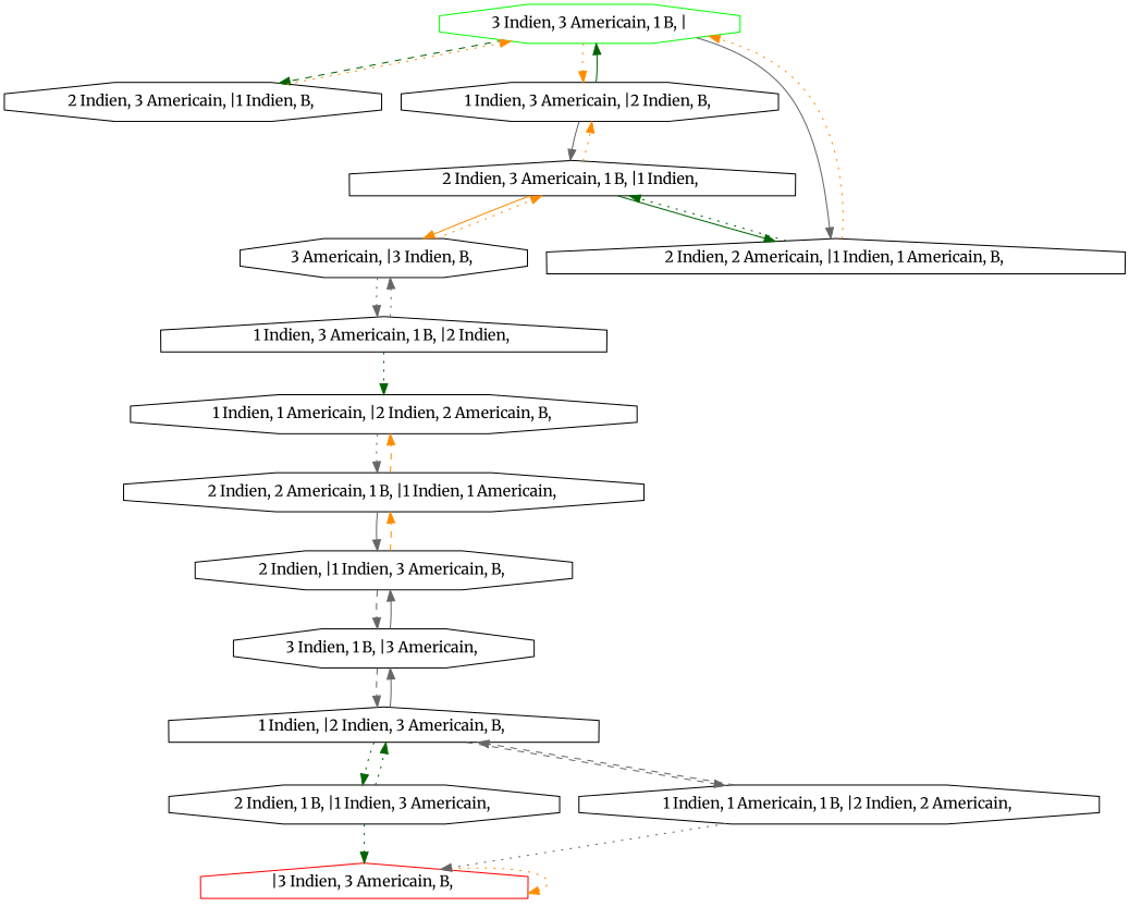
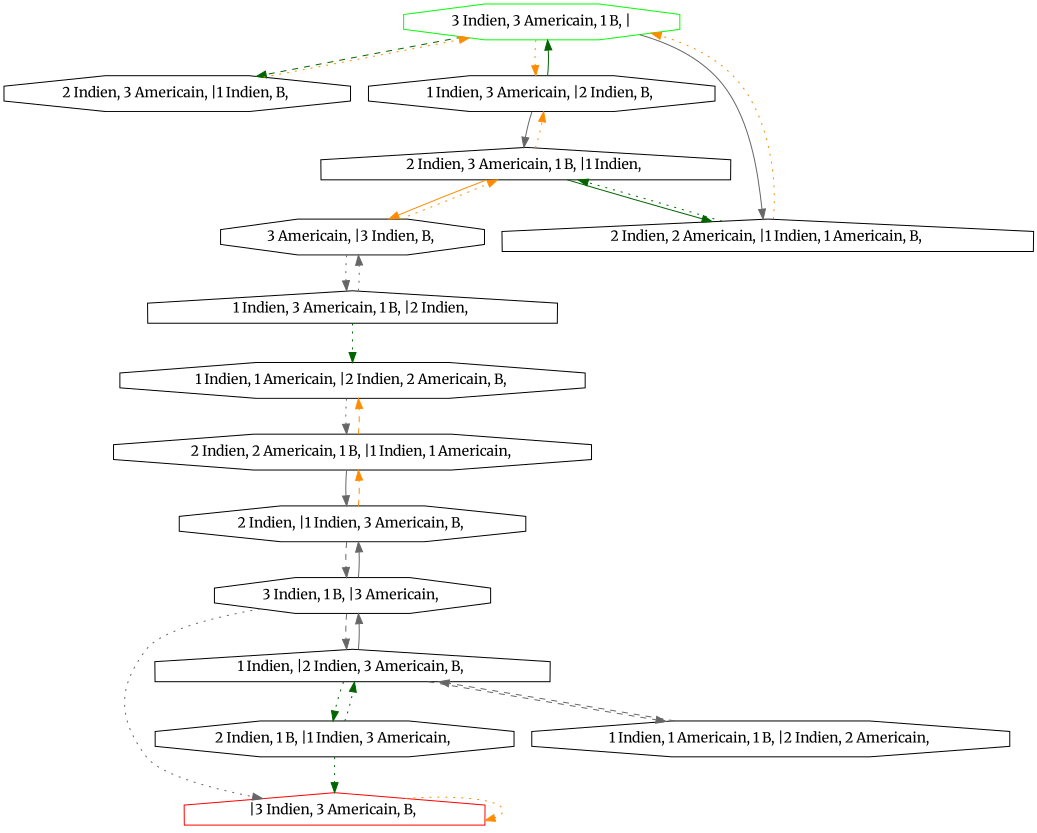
  digraph {
    fontname=Merriweather
    node [fontname=Merriweather shape=octagon]
    edge [color=gray40 fontname=Merriweather style=dotted]
    n1 [color=green label="3 Indien, 3 Americain, 1 B, |"]
    "2 Indien, 3 Americain, |1 Indien, B, "
    "1 Indien, 3 Americain, |2 Indien, B, "
    "2 Indien, 2 Americain, |1 Indien, 1 Americain, B, " [shape=house]
    "2 Indien, 3 Americain, 1 B, |1 Indien, " [shape=house]
    n6 [color=red label="|3 Indien, 3 Americain, B, " shape=house]
    "3 Americain, |3 Indien, B, "
    "1 Indien, 3 Americain, 1 B, |2 Indien, " [shape=house]
    "1 Indien, 1 Americain, |2 Indien, 2 Americain, B, "
    "2 Indien, 2 Americain, 1 B, |1 Indien, 1 Americain, "
    "2 Indien, |1 Indien, 3 Americain, B, "
    "3 Indien, 1 B, |3 Americain, "
    "1 Indien, |2 Indien, 3 Americain, B, " [shape=house]
    "2 Indien, 1 B, |1 Indien, 3 Americain, "
    "1 Indien, 1 Americain, 1 B, |2 Indien, 2 Americain, "
    n1 -> "2 Indien, 3 Americain, |1 Indien, B, " [color=darkgreen style=dashed]
    n1 -> "1 Indien, 3 Americain, |2 Indien, B, " [color=darkorange]
    n1 -> "2 Indien, 2 Americain, |1 Indien, 1 Americain, B, " [style=solid]
    "2 Indien, 3 Americain, |1 Indien, B, " -> n1 [color=darkorange]
    "1 Indien, 3 Americain, |2 Indien, B, " -> n1 [color=darkgreen style=solid]
    "1 Indien, 3 Americain, |2 Indien, B, " -> "2 Indien, 3 Americain, 1 B, |1 Indien, " [style=solid]
    "2 Indien, 2 Americain, |1 Indien, 1 Americain, B, " -> n1 [color=darkorange]
    "2 Indien, 2 Americain, |1 Indien, 1 Americain, B, " -> "2 Indien, 3 Americain, 1 B, |1 Indien, " [color=darkgreen]
    "2 Indien, 3 Americain, 1 B, |1 Indien, " -> "1 Indien, 3 Americain, |2 Indien, B, " [color=darkorange]
    "2 Indien, 3 Americain, 1 B, |1 Indien, " -> "2 Indien, 2 Americain, |1 Indien, 1 Americain, B, " [color=darkgreen style=solid]
    "2 Indien, 3 Americain, 1 B, |1 Indien, " -> "3 Americain, |3 Indien, B, " [color=darkorange style=solid]
    n6 -> n6 [color=darkorange]
    "3 Americain, |3 Indien, B, " -> "2 Indien, 3 Americain, 1 B, |1 Indien, " [color=darkorange]
    "3 Americain, |3 Indien, B, " -> "1 Indien, 3 Americain, 1 B, |2 Indien, "
    "1 Indien, 3 Americain, 1 B, |2 Indien, " -> "3 Americain, |3 Indien, B, "
    "1 Indien, 3 Americain, 1 B, |2 Indien, " -> "1 Indien, 1 Americain, |2 Indien, 2 Americain, B, " [color=darkgreen]
    "1 Indien, 1 Americain, |2 Indien, 2 Americain, B, " -> "2 Indien, 2 Americain, 1 B, |1 Indien, 1 Americain, "
    "2 Indien, 2 Americain, 1 B, |1 Indien, 1 Americain, " -> "1 Indien, 1 Americain, |2 Indien, 2 Americain, B, " [color=darkorange style=dashed]
    "2 Indien, 2 Americain, 1 B, |1 Indien, 1 Americain, " -> "2 Indien, |1 Indien, 3 Americain, B, " [style=solid]
    "2 Indien, |1 Indien, 3 Americain, B, " -> "2 Indien, 2 Americain, 1 B, |1 Indien, 1 Americain, " [color=darkorange style=dashed]
    "2 Indien, |1 Indien, 3 Americain, B, " -> "3 Indien, 1 B, |3 Americain, " [style=dashed]
    "3 Indien, 1 B, |3 Americain, " -> "2 Indien, |1 Indien, 3 Americain, B, " [style=solid]
    "3 Indien, 1 B, |3 Americain, " -> "1 Indien, |2 Indien, 3 Americain, B, " [style=dashed]
    "1 Indien, |2 Indien, 3 Americain, B, " -> "3 Indien, 1 B, |3 Americain, " [style=solid]
    "1 Indien, |2 Indien, 3 Americain, B, " -> "2 Indien, 1 B, |1 Indien, 3 Americain, " [color=darkgreen]
    "1 Indien, |2 Indien, 3 Americain, B, " -> "1 Indien, 1 Americain, 1 B, |2 Indien, 2 Americain, " [style=dashed]
    "2 Indien, 1 B, |1 Indien, 3 Americain, " -> n6 [color=darkgreen]
    "2 Indien, 1 B, |1 Indien, 3 Americain, " -> "1 Indien, |2 Indien, 3 Americain, B, " [color=darkgreen]
-   "1 Indien, 1 Americain, 1 B, |2 Indien, 2 Americain, " -> n6
+   "3 Indien, 1 B, |3 Americain, " -> n6
    "1 Indien, 1 Americain, 1 B, |2 Indien, 2 Americain, " -> "1 Indien, |2 Indien, 3 Americain, B, " [style=dashed]
  }
